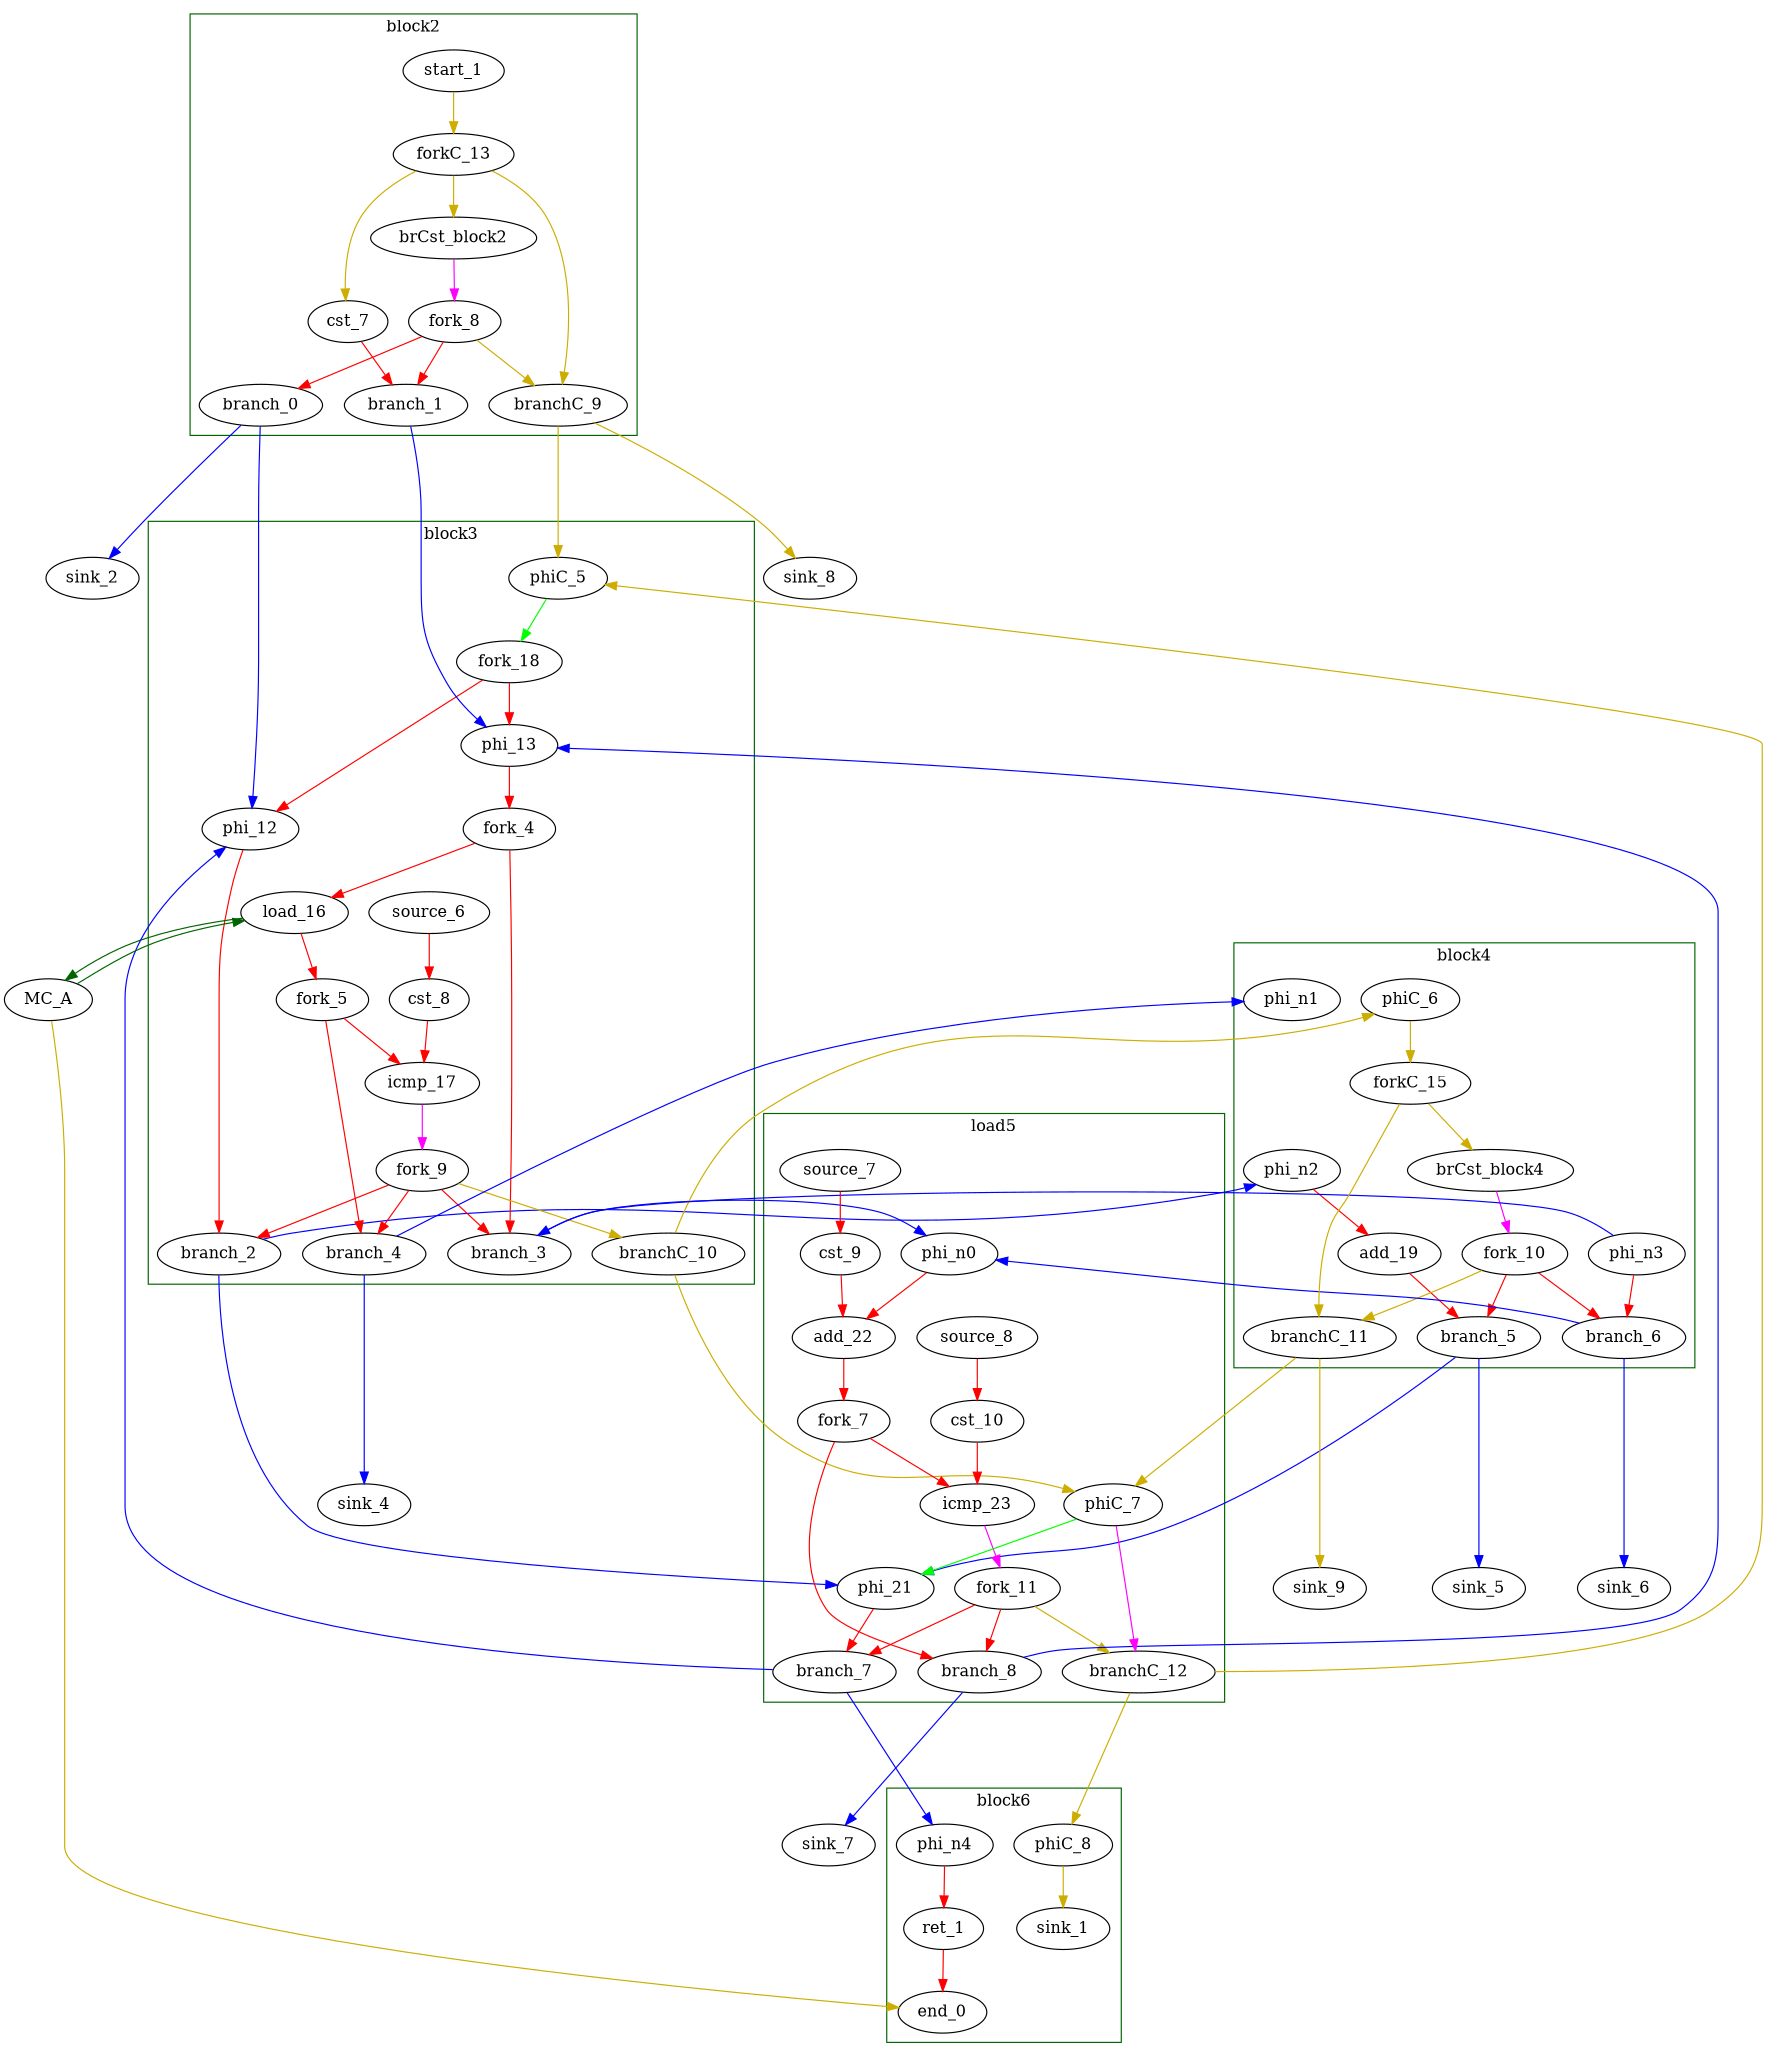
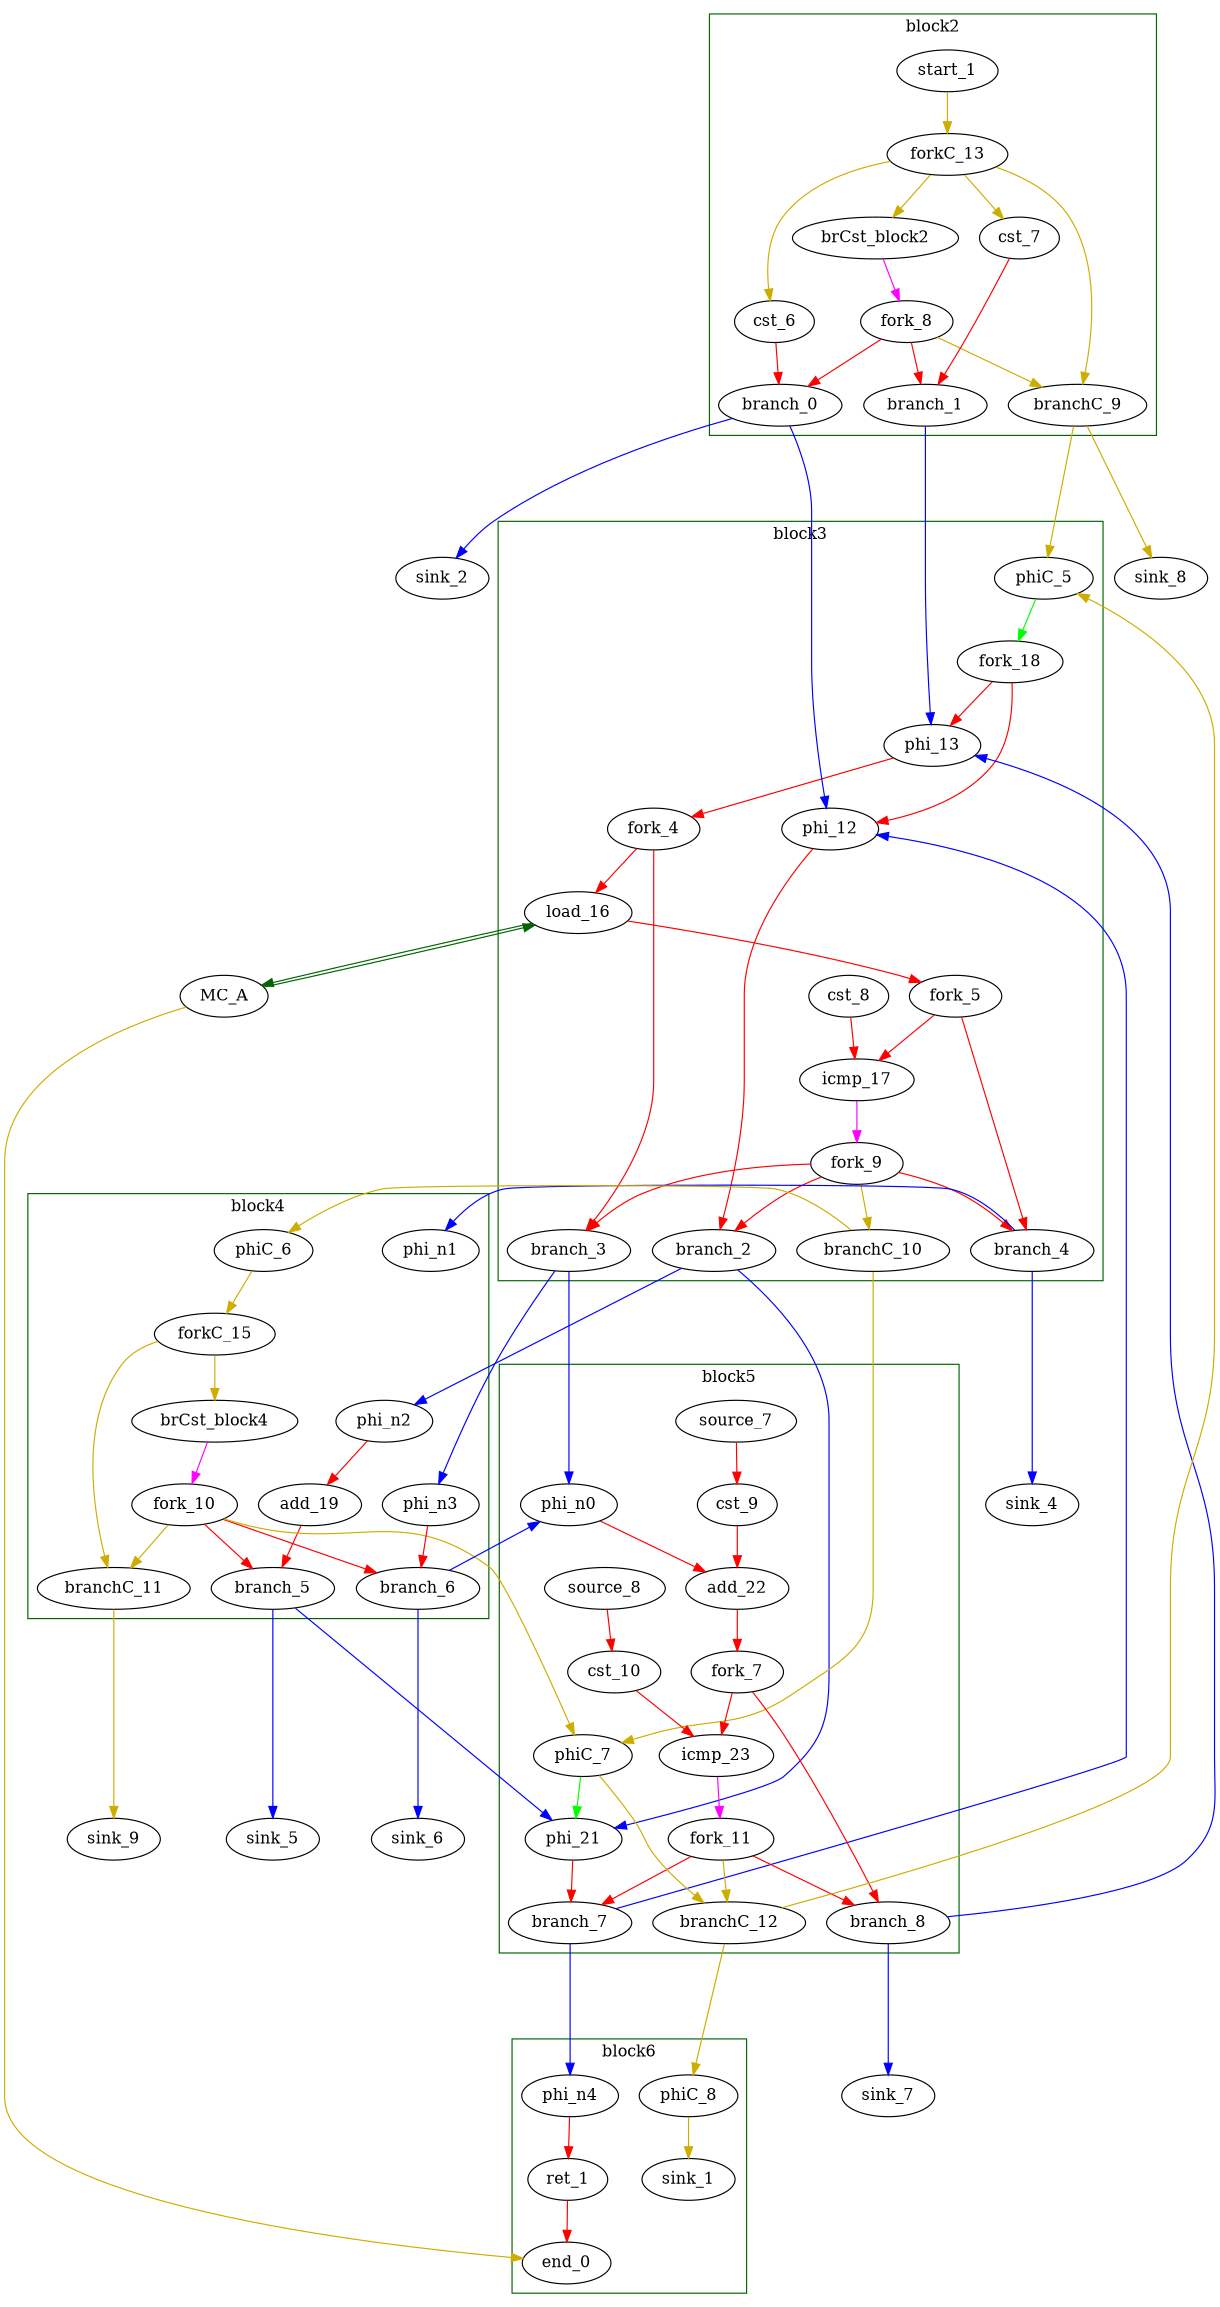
  digraph {
    splines=spline
    node [bbID=2 in="in1:32" out="out1:32" type=Branch]
    edge [color=red from=out1 to=in1]
    phi_12 [delay=0.366 in="in1?:1 in2:32 in3:32 " type=Mux]
    branch_2 [in="in1:32 in2?:1" out="out1+:32 out2-:32"]
    phi_13 [delay=0.366 in="in1?:1 in2:32 in3:32 " type=Mux]
    fork_4 [out="out1:32 out2:32 " type=Fork]
    load_16 [II=1 delay=0.000 in="in1:32 in2:32" latency=2 op=mc_load_op out="out1:32 out2:32 " portId=0 type=Operator]
    fork_5 [out="out1:32 out2:32 " type=Fork]
    cst_8 [type=Constant value="0x00000000"]
    icmp_17 [II=1 delay=1.530 in="in1:32 in2:32 " latency=0 op=icmp_sgt_op out="out1:1 " type=Operator]
    fork_9 [in="in1:1" out="out1:1 out2:1 out3:1 out4:1 " type=Fork]
    branch_3 [in="in1:32 in2?:1" out="out1+:32 out2-:32"]
    branch_4 [in="in1:32 in2?:1" out="out1+:32 out2-:32"]
    branchC_10 [in="in1:0 in2?:1" out="out1+:0 out2-:0"]
    phiC_5 [delay=0.166 in="in1:0 in2:0 " out="out1:0 out2?:1" type=CntrlMerge]
    fork_18 [in="in1:1" out="out1:1 out2:1 " type=Fork]
-   source_6 [type=Source in=""]
    brCst_block2 [bbID=1 in="in1:1" out="out1:1" type=Constant value="0x1"]
    fork_8 [bbID=1 in="in1:1" out="out1:1 out2:1 out3:1 " type=Fork]
+   cst_6 [bbID=1 type=Constant value="0x00000000"]
    branch_0 [bbID=1 in="in1:32 in2?:1" out="out1+:32 out2-:32"]
    cst_7 [bbID=1 type=Constant value="0x00000000"]
    branch_1 [bbID=1 in="in1:32 in2?:1" out="out1+:32 out2-:32"]
    branchC_9 [bbID=1 in="in1:0 in2?:1" out="out1+:0 out2-:0"]
    start_1 [bbID=1 control=true in="in1:0" out="out1:0" type=Entry]
    forkC_13 [bbID=1 in="in1:0" out="out1:0 out2:0 out3:0 out4:0 " type=Fork]
    add_19 [II=1 bbID=3 delay=1.693 in="in1:32 in2:32 " latency=0 op=add_op out="out1:32 " type=Operator]
    branch_5 [bbID=3 in="in1:32 in2?:1" out="out1+:32 out2-:32"]
    brCst_block4 [bbID=3 in="in1:1" out="out1:1" type=Constant value="0x1"]
    fork_10 [bbID=3 in="in1:1" out="out1:1 out2:1 out3:1 " type=Fork]
    phi_n1 [bbID=3 delay=0.000 in="in1:32 " type=Merge]
    phi_n2 [bbID=3 delay=0.000 in="in1:32 " type=Merge]
    phi_n3 [bbID=3 delay=0.000 in="in1:32 " type=Merge]
    branch_6 [bbID=3 in="in1:32 in2?:1" out="out1+:32 out2-:32"]
    branchC_11 [bbID=3 in="in1:0 in2?:1" out="out1+:0 out2-:0"]
    phiC_6 [bbID=3 delay=0.166 in="in1:0 " out="out1:0" type=Merge]
    forkC_15 [bbID=3 in="in1:0" out="out1:0 out2:0 " type=Fork]
    phi_21 [bbID=4 delay=0.366 in="in1?:1 in2:32 in3:32 " type=Mux]
    branch_7 [bbID=4 in="in1:32 in2?:1" out="out1+:32 out2-:32"]
    cst_9 [bbID=4 type=Constant value="0x00000001"]
    add_22 [II=1 bbID=4 delay=1.693 in="in1:32 in2:32 " latency=0 op=add_op out="out1:32 " type=Operator]
    fork_7 [bbID=4 out="out1:32 out2:32 " type=Fork]
    cst_10 [bbID=4 type=Constant value="0x000003E8"]
    icmp_23 [II=1 bbID=4 delay=1.530 in="in1:32 in2:32 " latency=0 op=icmp_ult_op out="out1:1 " type=Operator]
    fork_11 [bbID=4 in="in1:1" out="out1:1 out2:1 out3:1 " type=Fork]
    phi_n0 [bbID=4 delay=0.366 in="in1:32 in2:32 " type=Merge]
    branch_8 [bbID=4 in="in1:32 in2?:1" out="out1+:32 out2-:32"]
    branchC_12 [bbID=4 in="in1:0 in2?:1" out="out1+:0 out2-:0"]
    phiC_7 [bbID=4 delay=0.166 in="in1:0 in2:0 " out="out1:0 out2?:1" type=CntrlMerge]
    source_7 [bbID=4 type=Source in=""]
    source_8 [bbID=4 type=Source in=""]
    ret_1 [II=1 bbID=5 delay=0.000 in="in1:32 " latency=0 op=ret_op out="out1:32 " type=Operator]
    end_0 [bbID=0 in="in1:0*e in2:32 " type=Exit]
    phi_n4 [bbID=5 delay=0.000 in="in1:32 " type=Merge]
    phiC_8 [bbID=5 delay=0.166 in="in1:0 " out="out1:0" type=Merge]
    sink_1 [bbID=0 in="in1:0" type=Sink out=""]
    sink_2 [bbID=0 type=Sink out=""]
    sink_8 [bbID=0 in="in1:0" type=Sink out=""]
    MC_A [bbID=0 bbcount=0 in="in1:32*l0a " ldcount=1 memory=A out="out1:32*l0d out2:0*e " stcount=0 type=MC]
    sink_4 [bbID=0 type=Sink out=""]
    sink_5 [bbID=0 type=Sink out=""]
    sink_6 [bbID=0 type=Sink out=""]
    sink_9 [bbID=0 in="in1:0" type=Sink out=""]
    sink_7 [bbID=0 type=Sink out=""]
    subgraph cluster_1 {
      color=darkgreen
      label=block3
      phi_12
      branch_2
      phi_13
      fork_4
      load_16
      fork_5
      cst_8
      icmp_17
      fork_9
      branch_3
      branch_4
      branchC_10
      phiC_5
      fork_18
-     source_6
    }
    subgraph cluster_2 {
      color=darkgreen
      label=block2
      brCst_block2
      fork_8
+     cst_6
      branch_0
      cst_7
      branch_1
      branchC_9
      start_1
      forkC_13
    }
    subgraph cluster_3 {
      color=darkgreen
      label=block4
      add_19
      branch_5
      brCst_block4
      fork_10
      phi_n1
      phi_n2
      phi_n3
      branch_6
      branchC_11
      phiC_6
      forkC_15
    }
    subgraph cluster_4 {
      color=darkgreen
-     label=load5
+     label=block5
      phi_21
      branch_7
      cst_9
      add_22
      fork_7
      cst_10
      icmp_23
      fork_11
      phi_n0
      branch_8
      branchC_12
      phiC_7
      source_7
      source_8
    }
    subgraph cluster_5 {
      color=darkgreen
      label=block6
      ret_1
      end_0
      phi_n4
      phiC_8
      sink_1
    }
    phi_12 -> branch_2
    branch_2 -> phi_n2 [color=blue minlen=3]
    branch_2 -> phi_21 [color=blue from=out2 minlen=3 to=in2]
    phi_13 -> fork_4
    fork_4 -> load_16 [to=in2]
    fork_4 -> branch_3 [from=out2]
    load_16 -> fork_5
    load_16 -> MC_A [color=darkgreen from=out2 mem_address=true]
    fork_5 -> icmp_17
    fork_5 -> branch_4 [from=out2]
    cst_8 -> icmp_17 [to=in2]
    icmp_17 -> fork_9 [color=magenta]
    fork_9 -> branch_2 [from=out3 to=in2]
    fork_9 -> branch_3 [from=out2 to=in2]
    fork_9 -> branch_4 [to=in2]
    fork_9 -> branchC_10 [color=gold3 from=out4 to=in2]
-   phi_n3 -> branch_3 [color=blue minlen=3]
+   branch_3 -> phi_n3 [color=blue minlen=3]
    branch_3 -> phi_n0 [color=blue from=out2 minlen=3]
    branch_4 -> phi_n1 [color=blue minlen=3]
    branch_4 -> sink_4 [color=blue from=out2 minlen=3]
    branchC_10 -> phiC_6 [color=gold3 minlen=3]
    branchC_10 -> phiC_7 [color=gold3 from=out2 minlen=3]
    phiC_5 -> fork_18 [color=green from=out2]
    fork_18 -> phi_12
    fork_18 -> phi_13 [from=out2]
-   source_6 -> cst_8
    brCst_block2 -> fork_8 [color=magenta]
    fork_8 -> branch_0 [from=out2 to=in2]
    fork_8 -> branch_1 [to=in2]
    fork_8 -> branchC_9 [color=gold3 from=out3 to=in2]
+   cst_6 -> branch_0
    branch_0 -> phi_12 [color=blue minlen=3 to=in2]
    branch_0 -> sink_2 [color=blue from=out2 minlen=3]
    cst_7 -> branch_1
    branch_1 -> phi_13 [color=blue minlen=3 to=in2]
    branchC_9 -> phiC_5 [color=gold3 minlen=3]
    branchC_9 -> sink_8 [color=gold3 from=out2 minlen=3]
    start_1 -> forkC_13 [color=gold3]
    forkC_13 -> brCst_block2 [color=gold3 from=out4]
+   forkC_13 -> cst_6 [color=gold3]
    forkC_13 -> cst_7 [color=gold3 from=out2]
    forkC_13 -> branchC_9 [color=gold3 from=out3]
    add_19 -> branch_5
    branch_5 -> phi_21 [color=blue minlen=3 to=in3]
    branch_5 -> sink_5 [color=blue from=out2 minlen=3]
    brCst_block4 -> fork_10 [color=magenta]
    fork_10 -> branch_5 [from=out2 to=in2]
    fork_10 -> branch_6 [to=in2]
    fork_10 -> branchC_11 [color=gold3 from=out3 to=in2]
    phi_n2 -> add_19
    phi_n3 -> branch_6
    branch_6 -> phi_n0 [color=blue minlen=3 to=in2]
    branch_6 -> sink_6 [color=blue from=out2 minlen=3]
-   branchC_11 -> phiC_7 [color=gold3 minlen=3 to=in2]
+   fork_10 -> phiC_7 [color=gold3 minlen=3 to=in2]
    branchC_11 -> sink_9 [color=gold3 from=out2 minlen=3]
    phiC_6 -> forkC_15 [color=gold3]
    forkC_15 -> brCst_block4 [color=gold3 from=out2]
    forkC_15 -> branchC_11 [color=gold3]
    phi_21 -> branch_7
    branch_7 -> phi_12 [color=blue minlen=3 to=in3]
    branch_7 -> phi_n4 [color=blue from=out2 minlen=3]
    cst_9 -> add_22 [to=in2]
    add_22 -> fork_7
    fork_7 -> icmp_23
    fork_7 -> branch_8 [from=out2]
    cst_10 -> icmp_23 [to=in2]
    icmp_23 -> fork_11 [color=magenta]
    fork_11 -> branch_7 [from=out2 to=in2]
    fork_11 -> branch_8 [to=in2]
    fork_11 -> branchC_12 [color=gold3 from=out3 to=in2]
    phi_n0 -> add_22
    branch_8 -> phi_13 [color=blue minlen=3 to=in3]
    branch_8 -> sink_7 [color=blue from=out2 minlen=3]
    branchC_12 -> phiC_5 [color=gold3 minlen=3 to=in2]
    branchC_12 -> phiC_8 [color=gold3 from=out2 minlen=3]
    phiC_7 -> phi_21 [color=green from=out2]
-   phiC_7 -> branchC_12 [color=magenta]
+   phiC_7 -> branchC_12 [color=gold3]
    source_7 -> cst_9
    source_8 -> cst_10
    ret_1 -> end_0 [to=in2]
    phi_n4 -> ret_1
    phiC_8 -> sink_1 [color=gold3]
    MC_A -> load_16 [color=darkgreen mem_address=false]
    MC_A -> end_0 [color=gold3 from=out2]
  }
